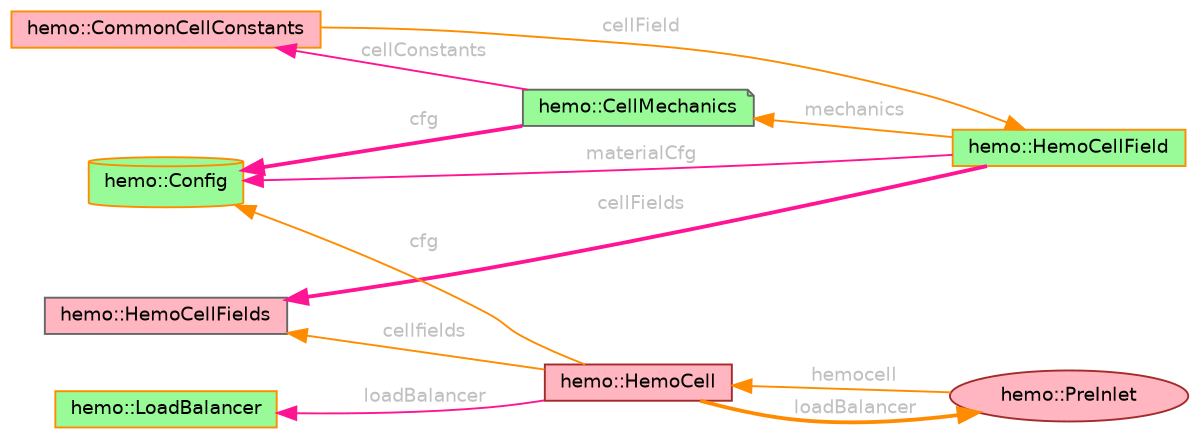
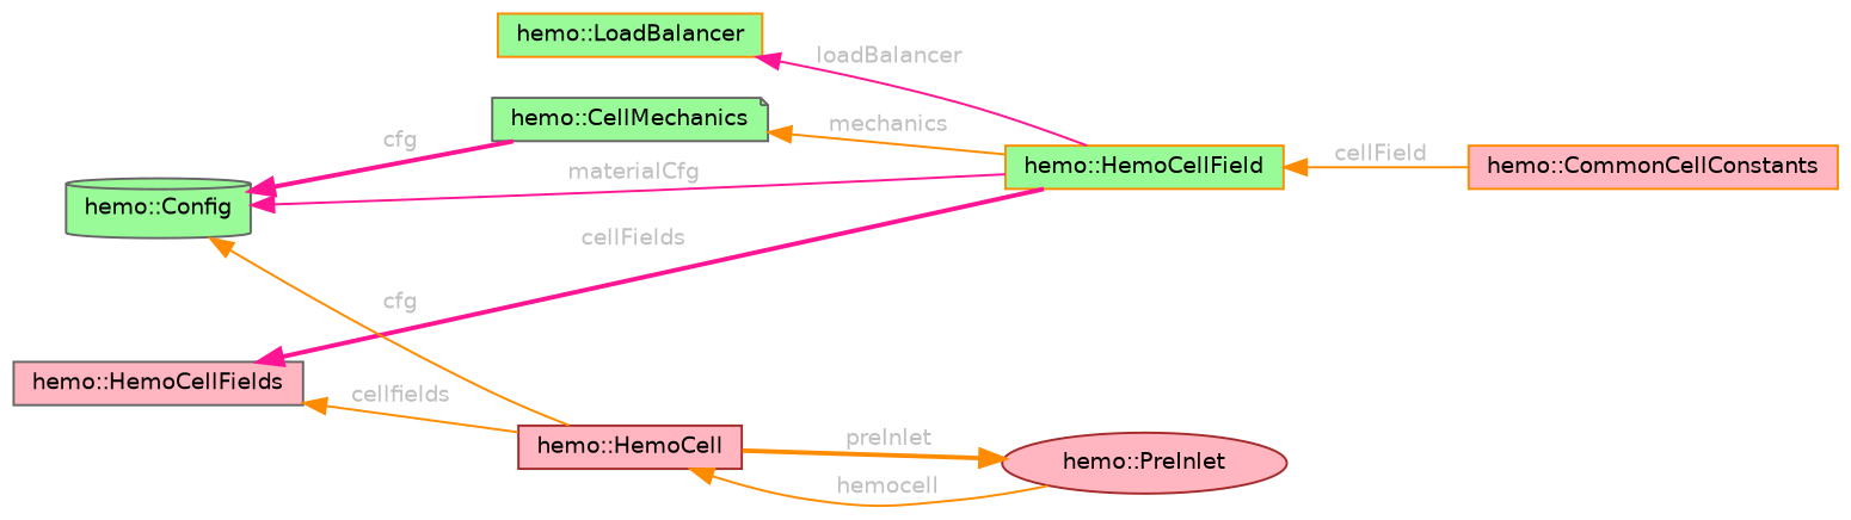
  digraph {
    rankdir=LR
    node [color=darkorange fillcolor=lightpink fontname=Helvetica fontsize=10 shape=box style=filled]
    edge [color=darkorange dir=back fontcolor=grey fontname=Helvetica fontsize=10 labelfontname=Helvetica labelfontsize=10 style=solid]
    n1 [fontcolor=black height=0.2 label="hemo::CommonCellConstants" width=0.4]
    n2 [color=gray40 fillcolor=palegreen height=0.2 label="hemo::CellMechanics" shape=note width=0.4]
    n3 [fillcolor=palegreen height=0.2 label="hemo::HemoCellField" width=0.4]
    n4 [color=gray40 height=0.2 label="hemo::HemoCellFields" width=0.4]
    n5 [color=brown height=0.2 label="hemo::HemoCell" width=0.4]
    n6 [color=brown height=0.2 label="hemo::PreInlet" shape=ellipse width=0.4]
    n7 [fillcolor=palegreen height=0.2 label="hemo::LoadBalancer" width=0.4]
-   n8 [fillcolor=palegreen height=0.2 label="hemo::Config" shape=cylinder width=0.4]
-   n1 -> n2 [color=deeppink label=" cellConstants"]
+   n8 [color=gray40 fillcolor=palegreen height=0.2 label="hemo::Config" shape=cylinder width=0.4]
    n2 -> n3 [label=" mechanics"]
    n3 -> n1 [label=" cellField"]
    n4 -> n3 [color=deeppink label=" cellFields" style=bold]
    n4 -> n5 [label=" cellfields"]
    n5 -> n6 [label=" hemocell"]
-   n6 -> n5 [label=" loadBalancer" style=bold]
-   n7 -> n5 [color=deeppink label=" loadBalancer"]
+   n6 -> n5 [label=" preInlet" style=bold]
+   n7 -> n3 [color=deeppink label=" loadBalancer"]
    n8 -> n2 [color=deeppink label=" cfg" style=bold]
    n8 -> n3 [color=deeppink label=" materialCfg"]
    n8 -> n5 [label=" cfg"]
  }
